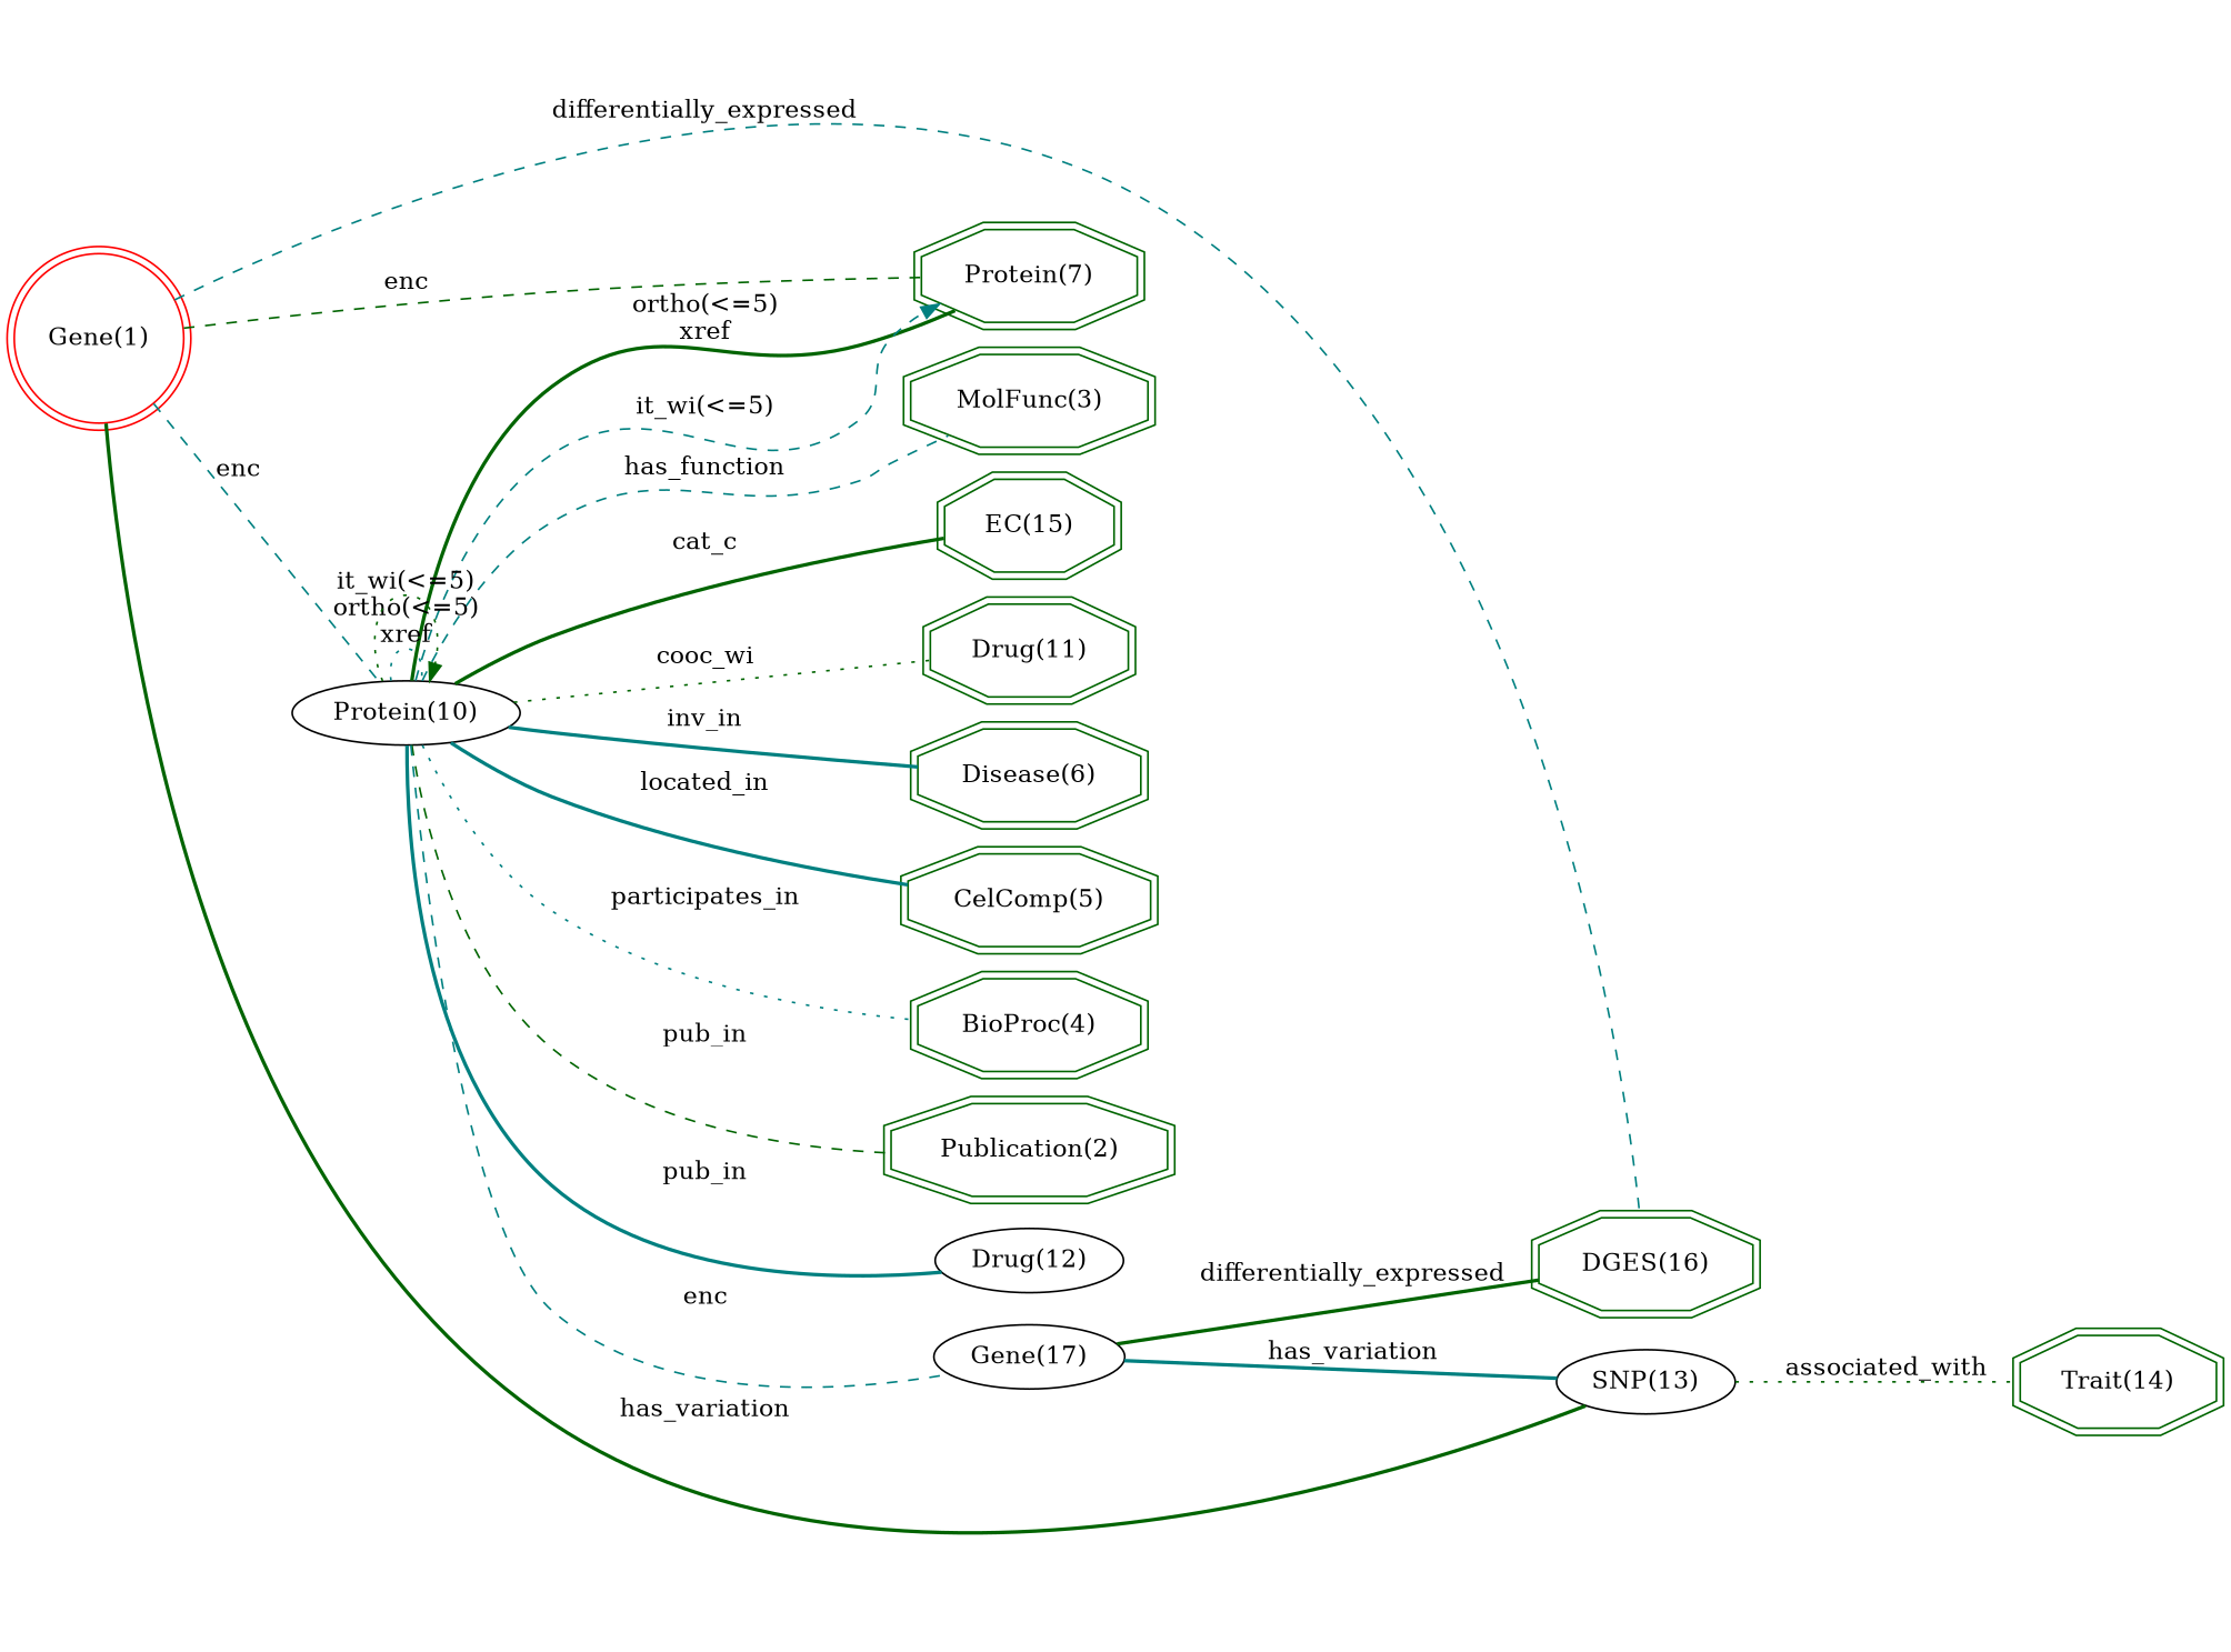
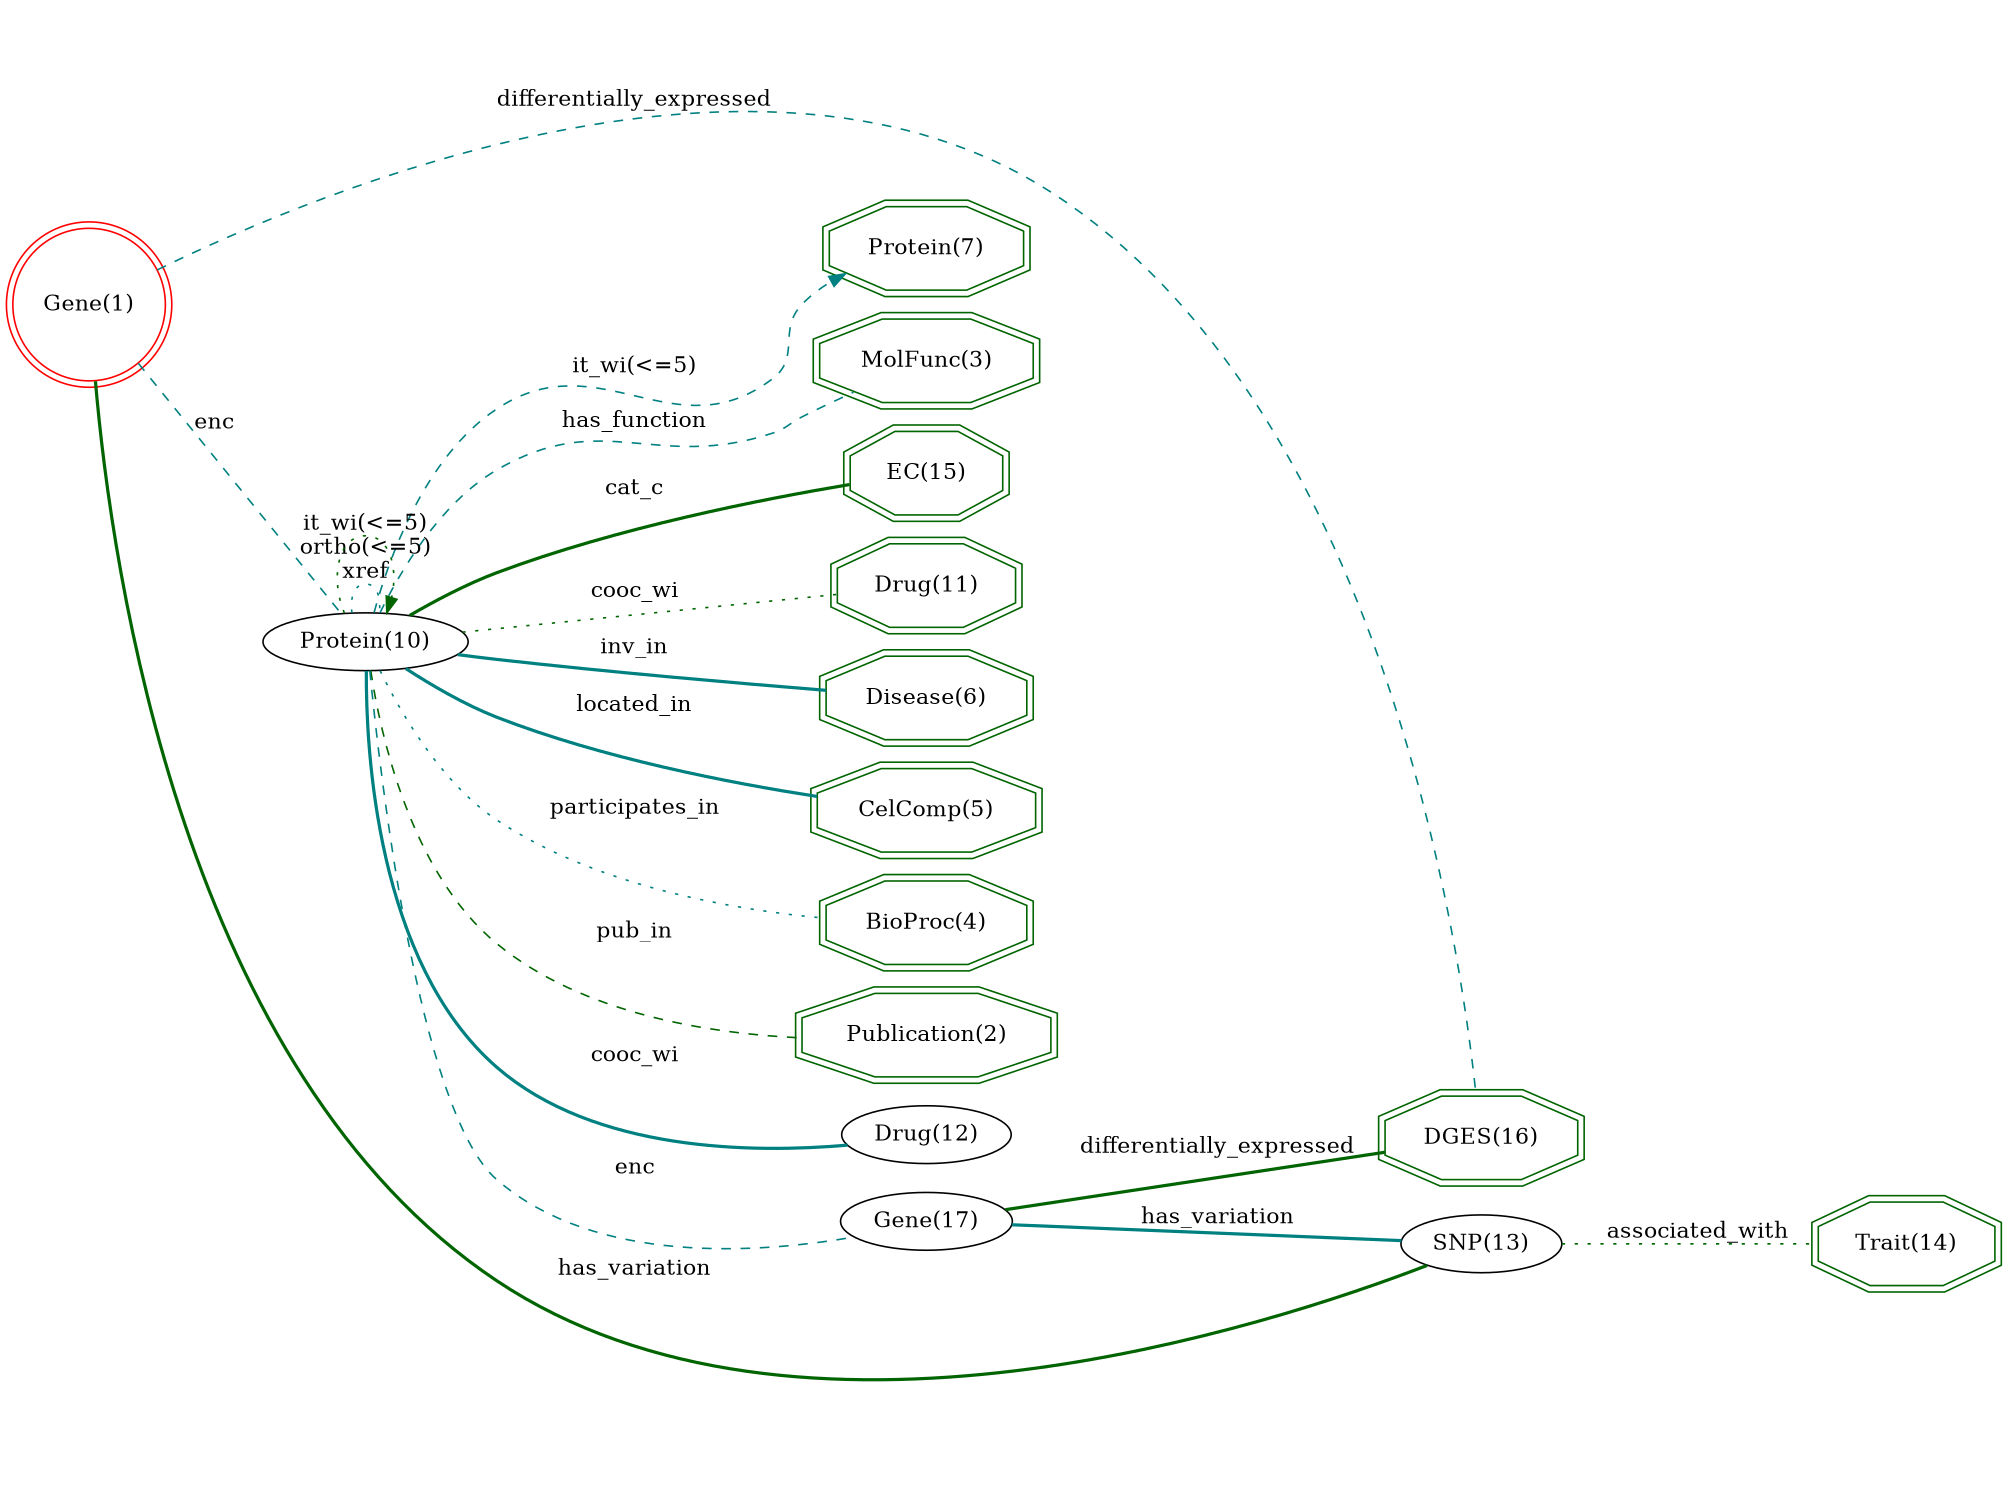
  digraph {
    rankdir=LR
    node [color=darkgreen shape=doubleoctagon]
    edge [arrowhead=none color=teal style=bold]
    "MolFunc(3)" [height=0.61111 width=1.7331]
    "Gene(1)" [color=red height=1.2124 shape=doublecircle width=1.2124]
    "DGES(16)" [height=0.61111 width=1.5572]
    "Protein(7)" [height=0.61111 width=1.4986]
    "Protein(10)" [height=0.5 width=1.4082 color="" shape=""]
    "SNP(13)" [height=0.5 width=1.1555 color="" shape=""]
    "EC(15)" [height=0.61111 width=1.2054]
    "Drug(11)" [height=0.61111 width=1.4204]
    "Disease(6)" [height=0.61111 width=1.5572]
    "CelComp(5)" [height=0.61111 width=1.7721]
    "BioProc(4)" [height=0.61111 width=1.6158]
    "Publication(2)" [height=0.61111 width=1.948]
    "Drug(12)" [height=0.5 width=1.2096 color="" shape=""]
    "Gene(17)" [height=0.5 width=1.2277 color="" shape=""]
    "Trait(14)" [height=0.61111 width=1.3813]
    "Gene(1)" -> "DGES(16)" [label=differentially_expressed style=dashed]
-   "Gene(1)" -> "Protein(7)" [color=darkgreen label=enc style=dashed]
    "Gene(1)" -> "Protein(10)" [label=enc style=dashed]
    "Gene(1)" -> "SNP(13)" [color=darkgreen label=has_variation]
    "Protein(10)" -> "MolFunc(3)" [label=has_function style=dashed]
-   "Protein(10)" -> "Protein(7)" [color=darkgreen label="ortho(<=5)\nxref"]
    "Protein(10)" -> "Protein(7)" [arrowhead=normal label="it_wi(<=5)" style=dashed]
    "Protein(10)" -> "Protein(10)" [label="ortho(<=5)\nxref" style=dotted]
    "Protein(10)" -> "Protein(10)" [arrowhead=normal color=darkgreen label="it_wi(<=5)" style=dotted]
    "Protein(10)" -> "EC(15)" [color=darkgreen label=cat_c]
    "Protein(10)" -> "Drug(11)" [color=darkgreen label=cooc_wi style=dotted]
    "Protein(10)" -> "Disease(6)" [label=inv_in]
    "Protein(10)" -> "CelComp(5)" [label=located_in]
    "Protein(10)" -> "BioProc(4)" [label=participates_in style=dotted]
    "Protein(10)" -> "Publication(2)" [color=darkgreen label=pub_in style=dashed]
-   "Protein(10)" -> "Drug(12)" [label=pub_in]
+   "Protein(10)" -> "Drug(12)" [label=cooc_wi]
    "Protein(10)" -> "Gene(17)" [label=enc style=dashed]
    "SNP(13)" -> "Trait(14)" [color=darkgreen label=associated_with style=dotted]
    "Gene(17)" -> "DGES(16)" [color=darkgreen label=differentially_expressed]
    "Gene(17)" -> "SNP(13)" [label=has_variation]
  }
